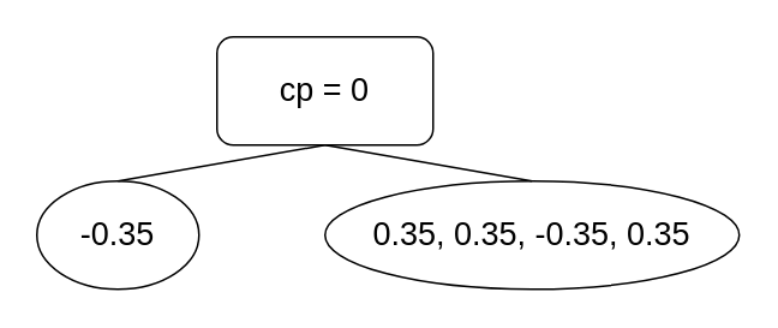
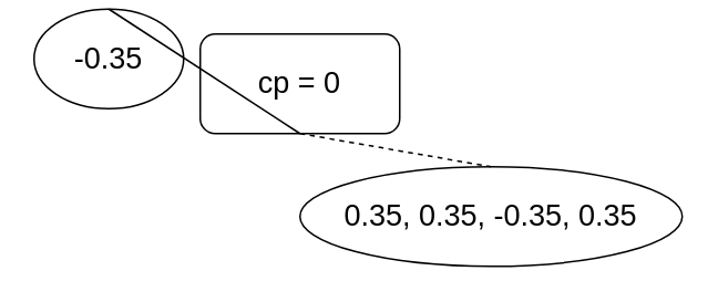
  <mxCell id="0" />
  <mxCell id="1" parent="0" />
  <mxCell id="2" value="&lt;font style=&quot;font-size: 18px&quot;&gt;cp = 0&lt;/font&gt;" style="rounded=1;whiteSpace=wrap;html=1;" vertex="1" parent="1"><mxGeometry x="120" y="20" width="120" height="60" as="geometry" /></mxCell>
- <mxCell id="3" value="&lt;font style=&quot;font-size: 18px&quot;&gt;-0.35&lt;/font&gt;" style="ellipse;whiteSpace=wrap;html=1;" vertex="1" parent="1"><mxGeometry x="20" y="100" width="90" height="60" as="geometry" /></mxCell>
+ <mxCell id="3" value="&lt;font style=&quot;font-size: 18px&quot;&gt;-0.35&lt;/font&gt;" style="ellipse;whiteSpace=wrap;html=1;" vertex="1" parent="1"><mxGeometry x="20" y="5" width="90" height="60" as="geometry" /></mxCell>
  <mxCell id="4" value="&lt;font style=&quot;font-size: 18px&quot;&gt;0.35, 0.35, -0.35, 0.35&lt;/font&gt;" style="ellipse;whiteSpace=wrap;html=1;" vertex="1" parent="1"><mxGeometry x="180" y="100" width="230" height="60" as="geometry" /></mxCell>
  <mxCell id="5" value="" style="endArrow=none;html=1;exitX=0.5;exitY=0;exitDx=0;exitDy=0;entryX=0.5;entryY=1;entryDx=0;entryDy=0;" edge="1" parent="1" source="3" target="2"><mxGeometry width="50" height="50" relative="1" as="geometry"><mxPoint x="340" y="130" as="sourcePoint" /><mxPoint x="390" y="80" as="targetPoint" /></mxGeometry></mxCell>
- <mxCell id="6" value="" style="endArrow=none;html=1;exitX=0.5;exitY=1;exitDx=0;exitDy=0;entryX=0.5;entryY=0;entryDx=0;entryDy=0;" edge="1" parent="1" source="2" target="4"><mxGeometry width="50" height="50" relative="1" as="geometry"><mxPoint x="310" y="110" as="sourcePoint" /><mxPoint x="360" y="60" as="targetPoint" /></mxGeometry></mxCell>
+ <mxCell id="6" value="" style="endArrow=none;html=1;exitX=0.5;exitY=1;exitDx=0;exitDy=0;entryX=0.5;entryY=0;entryDx=0;entryDy=0;dashed=1;" edge="1" parent="1" source="2" target="4"><mxGeometry width="50" height="50" relative="1" as="geometry"><mxPoint x="310" y="110" as="sourcePoint" /><mxPoint x="360" y="60" as="targetPoint" /></mxGeometry></mxCell>
